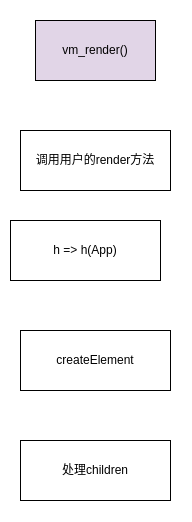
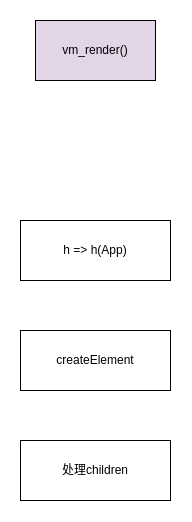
  <mxCell id="0" />
  <mxCell id="1" parent="0" />
  <mxCell id="2" value="vm_render()" style="rounded=0;whiteSpace=wrap;html=1;fillColor=#e1d5e7;" vertex="1" parent="1"><mxGeometry x="35" y="20" width="120" height="60" as="geometry" /></mxCell>
- <mxCell id="3" value="调用用户的render方法" style="rounded=0;whiteSpace=wrap;html=1;" vertex="1" parent="1"><mxGeometry x="20" y="130" width="150" height="60" as="geometry" /></mxCell>
- <mxCell id="4" value="h =&amp;gt; h(App)" style="rounded=0;whiteSpace=wrap;html=1;" vertex="1" parent="1"><mxGeometry x="10" y="220" width="150" height="60" as="geometry" /></mxCell>
+ <mxCell id="4" value="h =&amp;gt; h(App)" style="rounded=0;whiteSpace=wrap;html=1;" vertex="1" parent="1"><mxGeometry x="20" y="220" width="150" height="60" as="geometry" /></mxCell>
  <mxCell id="5" value="createElement" style="rounded=0;whiteSpace=wrap;html=1;" vertex="1" parent="1"><mxGeometry x="20" y="330" width="150" height="60" as="geometry" /></mxCell>
  <mxCell id="6" value="处理children" style="rounded=0;whiteSpace=wrap;html=1;" vertex="1" parent="1"><mxGeometry x="20" y="440" width="150" height="60" as="geometry" /></mxCell>
